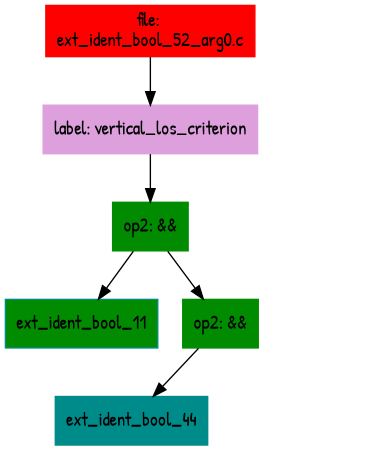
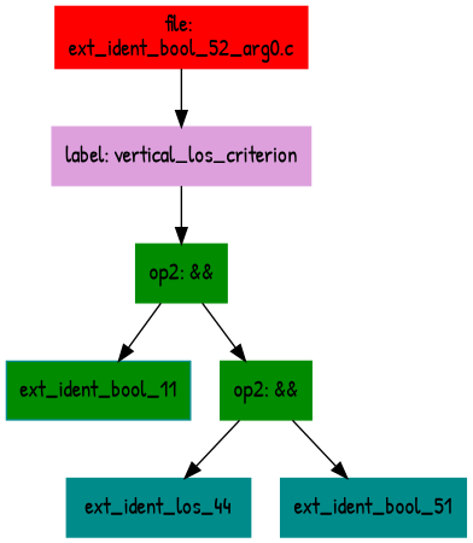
  digraph {
    fontname="Patrick Hand"
    node [color=cyan4 fontname="Patrick Hand" shape=box style=filled]
    edge [fontname="Patrick Hand"]
    n1 [color=red label="file: \next_ident_bool_52_arg0.c"]
    n2 [color=plum label="label: vertical_los_criterion"]
    n3 [color=green4 label="op2: &&"]
    n4 [fillcolor=green4 label=ext_ident_bool_11]
    n5 [color=green4 label="op2: &&"]
-   n6 [label=ext_ident_bool_44]
+   n6 [label=ext_ident_los_44]
+   n7 [label=ext_ident_bool_51]
    n1 -> n2
    n2 -> n3
    n3 -> n4
    n3 -> n5
    n5 -> n6
+   n5 -> n7
  }
